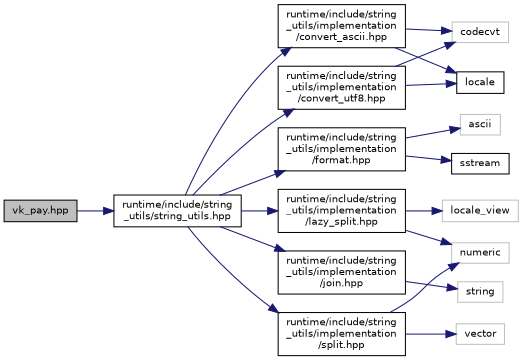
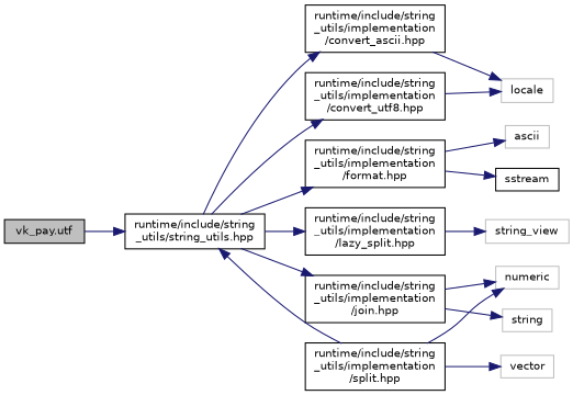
  digraph {
    rankdir=LR
    node [color=black fillcolor=white fontname=Helvetica fontsize=10 shape=record style=filled]
    edge [color=midnightblue fontname=Helvetica fontsize=10 labelfontname=Helvetica labelfontsize=10 style=solid]
-   n1 [fillcolor=grey75 fontcolor=black height=0.2 label="vk_pay.hpp" width=0.4]
+   n1 [fillcolor=grey75 fontcolor=black height=0.2 label="vk_pay.utf" width=0.4]
    n2 [height=0.2 label="runtime/include/string\l_utils/string_utils.hpp" width=0.4]
    n3 [height=0.2 label="runtime/include/string\l_utils/implementation\l/convert_ascii.hpp" width=0.4]
    n4 [height=0.2 label="runtime/include/string\l_utils/implementation\l/convert_utf8.hpp" width=0.4]
    n5 [height=0.2 label="runtime/include/string\l_utils/implementation\l/format.hpp" width=0.4]
    n6 [height=0.2 label="runtime/include/string\l_utils/implementation\l/join.hpp" width=0.4]
    n7 [height=0.2 label="runtime/include/string\l_utils/implementation\l/lazy_split.hpp" width=0.4]
    n8 [height=0.2 label="runtime/include/string\l_utils/implementation\l/split.hpp" width=0.4]
-   n9 [color=grey75 height=0.2 label=codecvt width=0.4]
-   n10 [height=0.2 label=locale width=0.4]
+   n10 [color=grey75 height=0.2 label=locale width=0.4]
    n11 [color=grey75 height=0.2 label=ascii width=0.4]
    n12 [height=0.2 label=sstream width=0.4]
    n13 [color=grey75 height=0.2 label=numeric width=0.4]
    n14 [color=grey75 height=0.2 label=string width=0.4]
-   n15 [color=grey75 height=0.2 label=locale_view width=0.4]
+   n15 [color=grey75 height=0.2 label=string_view width=0.4]
    n16 [color=grey75 height=0.2 label=vector width=0.4]
    n1 -> n2
    n2 -> n3
    n2 -> n4
    n2 -> n5
    n2 -> n6
    n2 -> n7
-   n2 -> n8
-   n3 -> n9
+   n8 -> n2
    n3 -> n10
-   n4 -> n9
    n4 -> n10
    n5 -> n11
    n5 -> n12
-   n7 -> n13
+   n6 -> n13
    n6 -> n14
    n7 -> n15
    n8 -> n13
    n8 -> n16
  }
